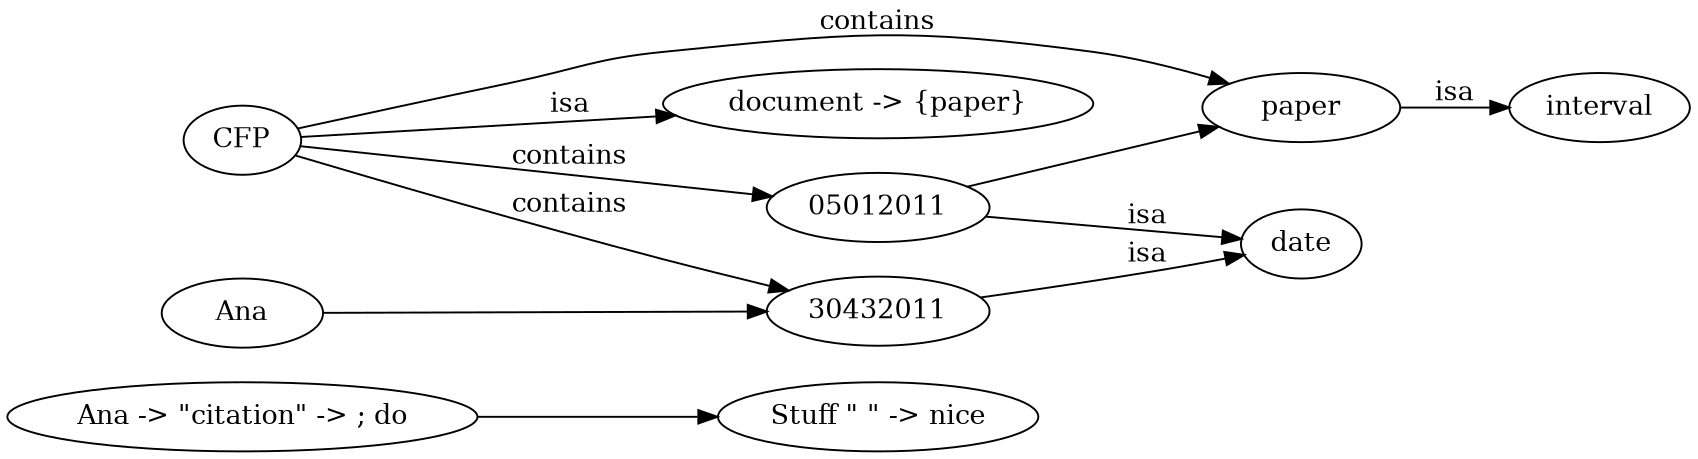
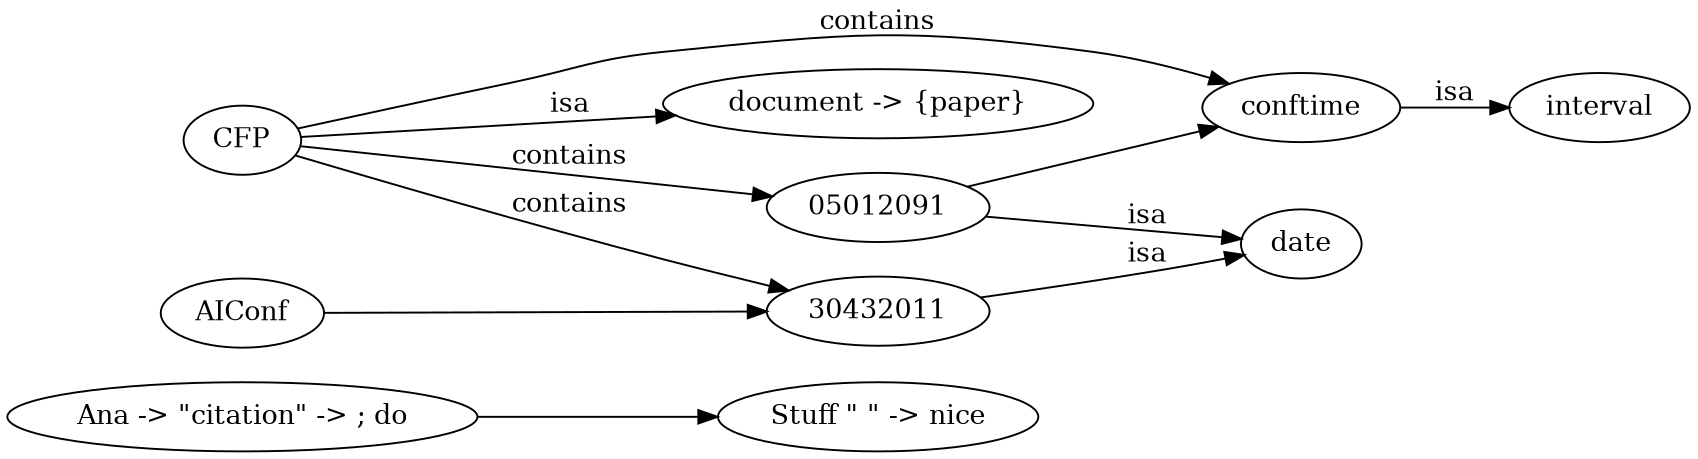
  digraph {
    rankdir=LR
    "Ana -> \"citation\" -> ; do"
    "Stuff \" \" -> nice"
    CFP
    "document -> {paper}"
    n5 [label=30432011]
-   05012011
-   conftime [label=paper]
-   AIConf [label=Ana]
+   05012011 [label=05012091]
+   conftime
+   AIConf
    date
    interval
    "Ana -> \"citation\" -> ; do" -> "Stuff \" \" -> nice"
    CFP -> "document -> {paper}" [expire_time=18989 label=isa within="18900 - 18989"]
    CFP -> n5 [label=contains]
    CFP -> 05012011 [label=contains]
    CFP -> conftime [label=contains]
    n5 -> date [label=isa]
    05012011 -> conftime
    05012011 -> date [label=isa]
    conftime -> interval [label=isa]
    AIConf -> n5
  }
